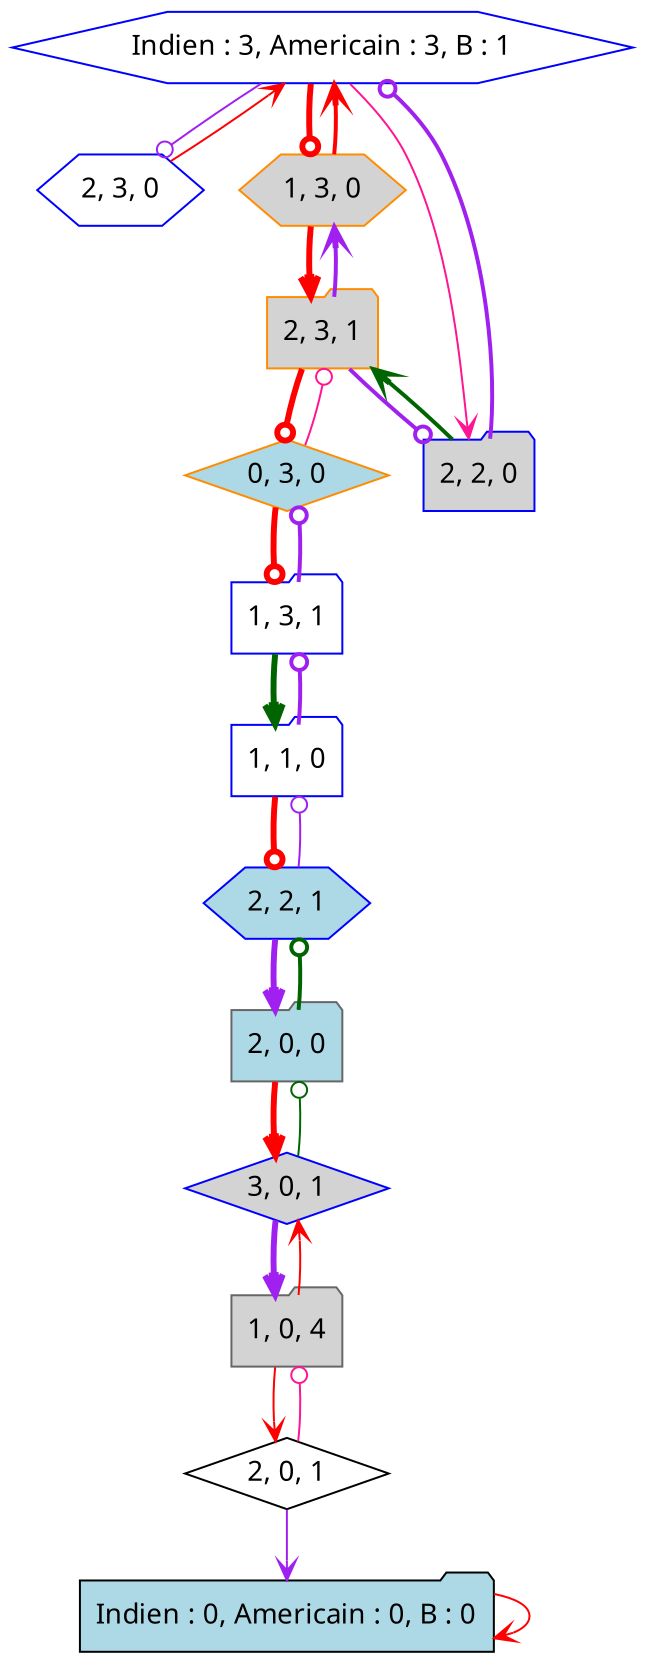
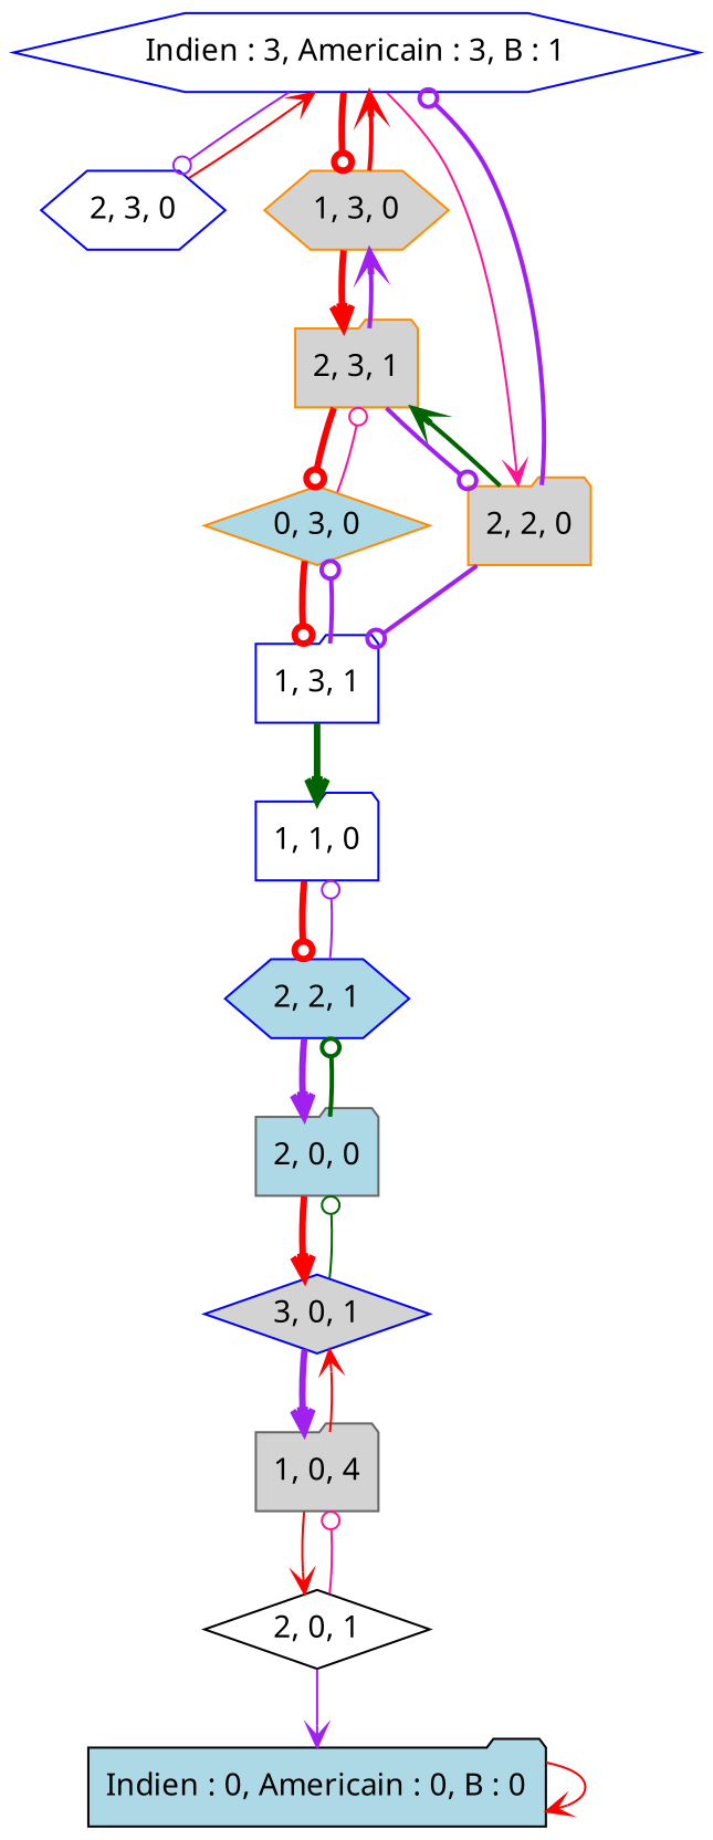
  digraph {
    fontname="Noto Sans"
    node [color=blue fillcolor=white fontname="Noto Sans" shape=folder style=filled]
    edge [arrowhead=odot color=red fontname="Noto Sans" style=solid]
    n1 [label="Indien : 3, Americain : 3, B : 1" shape=hexagon]
    "2, 3, 0" [shape=hexagon]
    "1, 3, 0" [color=darkorange fillcolor=lightgrey shape=hexagon]
-   "2, 2, 0" [fillcolor=lightgrey]
+   "2, 2, 0" [color=darkorange fillcolor=lightgrey]
    "2, 3, 1" [color=darkorange fillcolor=lightgrey]
    n6 [color=black fillcolor=lightblue label="Indien : 0, Americain : 0, B : 0"]
    "0, 3, 0" [color=darkorange fillcolor=lightblue shape=diamond]
    "1, 3, 1"
    "1, 1, 0"
    "2, 2, 1" [fillcolor=lightblue shape=hexagon]
    "2, 0, 0" [color=gray40 fillcolor=lightblue]
    "3, 0, 1" [fillcolor=lightgrey shape=diamond]
    n13 [color=gray40 fillcolor=lightgrey label="1, 0, 4"]
    "2, 0, 1" [color=black shape=diamond]
    n1 -> "2, 3, 0" [color=purple]
    n1 -> "1, 3, 0" [penwidth=3]
    n1 -> "2, 2, 0" [arrowhead=vee color=deeppink]
    "2, 3, 0" -> n1 [arrowhead=vee]
    "1, 3, 0" -> n1 [arrowhead=vee style=bold]
    "1, 3, 0" -> "2, 3, 1" [arrowhead=vee penwidth=3]
    "2, 2, 0" -> n1 [color=purple style=bold]
    "2, 2, 0" -> "2, 3, 1" [arrowhead=vee color=darkgreen style=bold]
    "2, 3, 1" -> "1, 3, 0" [arrowhead=vee color=purple style=bold]
    "2, 3, 1" -> "2, 2, 0" [color=purple style=bold]
    "2, 3, 1" -> "0, 3, 0" [penwidth=3]
    n6 -> n6 [arrowhead=vee]
    "0, 3, 0" -> "2, 3, 1" [color=deeppink]
    "0, 3, 0" -> "1, 3, 1" [penwidth=3]
    "1, 3, 1" -> "0, 3, 0" [color=purple style=bold]
    "1, 3, 1" -> "1, 1, 0" [arrowhead=vee color=darkgreen penwidth=3 style=bold]
-   "1, 1, 0" -> "1, 3, 1" [color=purple style=bold]
+   "2, 2, 0" -> "1, 3, 1" [color=purple style=bold]
    "1, 1, 0" -> "2, 2, 1" [penwidth=3 style=bold]
    "2, 2, 1" -> "1, 1, 0" [color=purple]
    "2, 2, 1" -> "2, 0, 0" [arrowhead=vee color=purple penwidth=3 style=bold]
    "2, 0, 0" -> "2, 2, 1" [color=darkgreen style=bold]
    "2, 0, 0" -> "3, 0, 1" [arrowhead=vee penwidth=3 style=bold]
    "3, 0, 1" -> "2, 0, 0" [color=darkgreen]
    "3, 0, 1" -> n13 [arrowhead=vee color=purple penwidth=3]
    n13 -> "3, 0, 1" [arrowhead=vee]
    n13 -> "2, 0, 1" [arrowhead=vee]
    "2, 0, 1" -> n6 [arrowhead=vee color=purple]
    "2, 0, 1" -> n13 [color=deeppink]
  }
